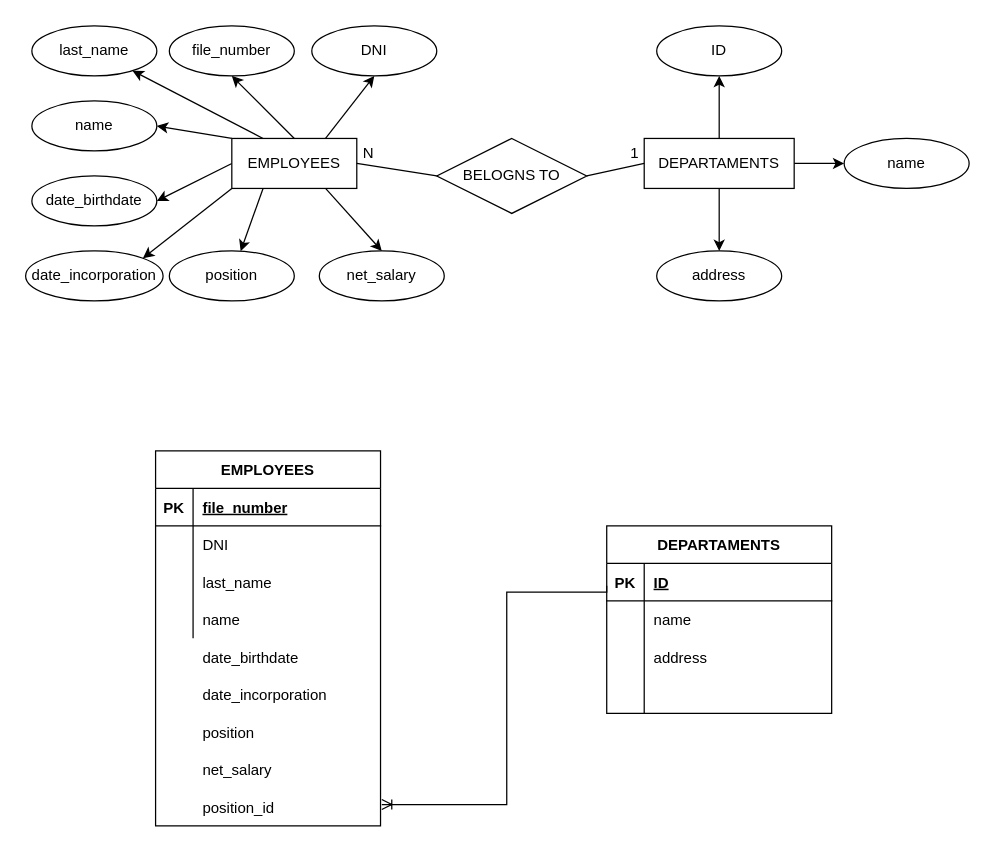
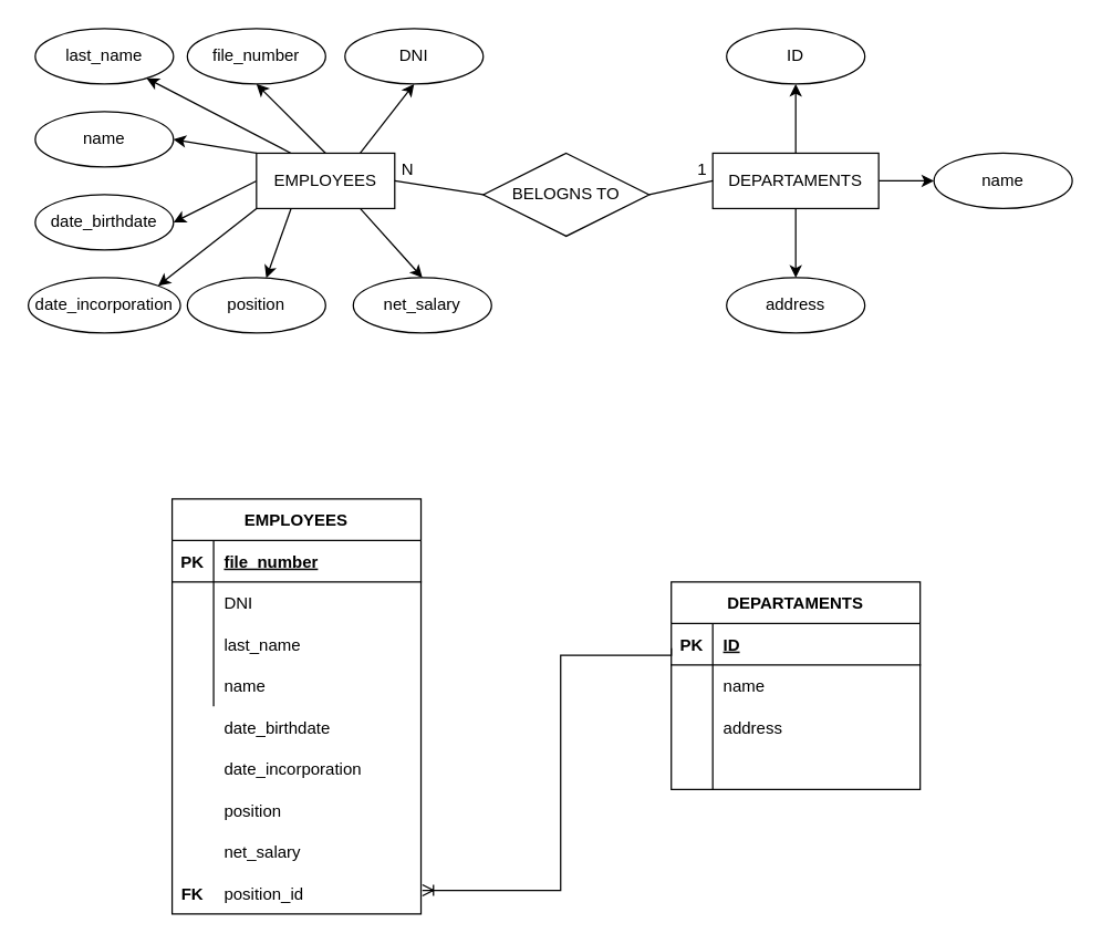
  <mxCell id="0" />
  <mxCell id="1" parent="0" />
  <mxCell id="2" style="rounded=0;orthogonalLoop=1;jettySize=auto;html=1;exitX=0.75;exitY=0;exitDx=0;exitDy=0;entryX=0.5;entryY=1;entryDx=0;entryDy=0;" edge="1" parent="1" source="10" target="16"><mxGeometry relative="1" as="geometry" /></mxCell>
  <mxCell id="3" style="edgeStyle=none;rounded=0;orthogonalLoop=1;jettySize=auto;html=1;exitX=0.5;exitY=0;exitDx=0;exitDy=0;entryX=0.5;entryY=1;entryDx=0;entryDy=0;" edge="1" parent="1" source="10" target="15"><mxGeometry relative="1" as="geometry" /></mxCell>
  <mxCell id="4" style="edgeStyle=none;rounded=0;orthogonalLoop=1;jettySize=auto;html=1;exitX=0.25;exitY=0;exitDx=0;exitDy=0;" edge="1" parent="1" source="10" target="17"><mxGeometry relative="1" as="geometry" /></mxCell>
  <mxCell id="5" style="edgeStyle=none;rounded=0;orthogonalLoop=1;jettySize=auto;html=1;exitX=0;exitY=0;exitDx=0;exitDy=0;entryX=1;entryY=0.5;entryDx=0;entryDy=0;" edge="1" parent="1" source="10" target="18"><mxGeometry relative="1" as="geometry" /></mxCell>
  <mxCell id="6" style="edgeStyle=none;rounded=0;orthogonalLoop=1;jettySize=auto;html=1;exitX=0;exitY=0.5;exitDx=0;exitDy=0;entryX=1;entryY=0.5;entryDx=0;entryDy=0;" edge="1" parent="1" source="10" target="19"><mxGeometry relative="1" as="geometry" /></mxCell>
  <mxCell id="7" style="edgeStyle=none;rounded=0;orthogonalLoop=1;jettySize=auto;html=1;exitX=0;exitY=1;exitDx=0;exitDy=0;entryX=1;entryY=0;entryDx=0;entryDy=0;" edge="1" parent="1" source="10" target="20"><mxGeometry relative="1" as="geometry" /></mxCell>
  <mxCell id="8" style="edgeStyle=none;rounded=0;orthogonalLoop=1;jettySize=auto;html=1;exitX=0.25;exitY=1;exitDx=0;exitDy=0;" edge="1" parent="1" source="10" target="21"><mxGeometry relative="1" as="geometry" /></mxCell>
  <mxCell id="9" style="edgeStyle=none;rounded=0;orthogonalLoop=1;jettySize=auto;html=1;exitX=0.75;exitY=1;exitDx=0;exitDy=0;entryX=0.5;entryY=0;entryDx=0;entryDy=0;" edge="1" parent="1" source="10" target="22"><mxGeometry relative="1" as="geometry" /></mxCell>
  <mxCell id="10" value="EMPLOYEES" style="whiteSpace=wrap;html=1;align=center;" parent="1" vertex="1"><mxGeometry x="185" y="110" width="100" height="40" as="geometry" /></mxCell>
  <mxCell id="11" style="edgeStyle=none;rounded=0;orthogonalLoop=1;jettySize=auto;html=1;exitX=0.5;exitY=0;exitDx=0;exitDy=0;entryX=0.5;entryY=1;entryDx=0;entryDy=0;" edge="1" parent="1" source="14" target="23"><mxGeometry relative="1" as="geometry" /></mxCell>
  <mxCell id="12" style="edgeStyle=none;rounded=0;orthogonalLoop=1;jettySize=auto;html=1;exitX=1;exitY=0.5;exitDx=0;exitDy=0;" edge="1" parent="1" source="14" target="24"><mxGeometry relative="1" as="geometry" /></mxCell>
  <mxCell id="13" style="edgeStyle=none;rounded=0;orthogonalLoop=1;jettySize=auto;html=1;exitX=0.5;exitY=1;exitDx=0;exitDy=0;entryX=0.5;entryY=0;entryDx=0;entryDy=0;" edge="1" parent="1" source="14" target="25"><mxGeometry relative="1" as="geometry" /></mxCell>
  <mxCell id="14" value="DEPARTAMENTS" style="whiteSpace=wrap;html=1;align=center;" vertex="1" parent="1"><mxGeometry x="515" y="110" width="120" height="40" as="geometry" /></mxCell>
  <mxCell id="15" value="file_number" style="ellipse;whiteSpace=wrap;html=1;align=center;" vertex="1" parent="1"><mxGeometry x="135" y="20" width="100" height="40" as="geometry" /></mxCell>
  <mxCell id="16" value="DNI" style="ellipse;whiteSpace=wrap;html=1;align=center;" vertex="1" parent="1"><mxGeometry x="249" y="20" width="100" height="40" as="geometry" /></mxCell>
  <mxCell id="17" value="last_name" style="ellipse;whiteSpace=wrap;html=1;align=center;" vertex="1" parent="1"><mxGeometry x="25" y="20" width="100" height="40" as="geometry" /></mxCell>
  <mxCell id="18" value="name" style="ellipse;whiteSpace=wrap;html=1;align=center;" vertex="1" parent="1"><mxGeometry x="25" y="80" width="100" height="40" as="geometry" /></mxCell>
  <mxCell id="19" value="date_birthdate" style="ellipse;whiteSpace=wrap;html=1;align=center;" vertex="1" parent="1"><mxGeometry x="25" y="140" width="100" height="40" as="geometry" /></mxCell>
  <mxCell id="20" value="date_incorporation" style="ellipse;whiteSpace=wrap;html=1;align=center;" vertex="1" parent="1"><mxGeometry x="20" y="200" width="110" height="40" as="geometry" /></mxCell>
  <mxCell id="21" value="position" style="ellipse;whiteSpace=wrap;html=1;align=center;" vertex="1" parent="1"><mxGeometry x="135" y="200" width="100" height="40" as="geometry" /></mxCell>
  <mxCell id="22" value="net_salary" style="ellipse;whiteSpace=wrap;html=1;align=center;" vertex="1" parent="1"><mxGeometry x="255" y="200" width="100" height="40" as="geometry" /></mxCell>
  <mxCell id="23" value="ID" style="ellipse;whiteSpace=wrap;html=1;align=center;" vertex="1" parent="1"><mxGeometry x="525" y="20" width="100" height="40" as="geometry" /></mxCell>
  <mxCell id="24" value="name" style="ellipse;whiteSpace=wrap;html=1;align=center;" vertex="1" parent="1"><mxGeometry x="675" y="110" width="100" height="40" as="geometry" /></mxCell>
  <mxCell id="25" value="address" style="ellipse;whiteSpace=wrap;html=1;align=center;" vertex="1" parent="1"><mxGeometry x="525" y="200" width="100" height="40" as="geometry" /></mxCell>
  <mxCell id="26" value="BELOGNS TO" style="shape=rhombus;perimeter=rhombusPerimeter;whiteSpace=wrap;html=1;align=center;" vertex="1" parent="1"><mxGeometry x="349" y="110" width="120" height="60" as="geometry" /></mxCell>
  <mxCell id="27" value="" style="endArrow=none;html=1;rounded=0;exitX=1;exitY=0.5;exitDx=0;exitDy=0;entryX=0;entryY=0.5;entryDx=0;entryDy=0;" edge="1" parent="1" source="26" target="14"><mxGeometry relative="1" as="geometry"><mxPoint x="265" y="90" as="sourcePoint" /><mxPoint x="425" y="90" as="targetPoint" /></mxGeometry></mxCell>
  <mxCell id="28" value="1" style="resizable=0;html=1;align=right;verticalAlign=bottom;" connectable="0" vertex="1" parent="27"><mxGeometry x="1" relative="1" as="geometry"><mxPoint x="-4" as="offset" /></mxGeometry></mxCell>
  <mxCell id="29" value="" style="endArrow=none;html=1;rounded=0;exitX=0;exitY=0.5;exitDx=0;exitDy=0;entryX=1;entryY=0.5;entryDx=0;entryDy=0;" edge="1" parent="1" source="26" target="10"><mxGeometry relative="1" as="geometry"><mxPoint x="265" y="90" as="sourcePoint" /><mxPoint x="425" y="90" as="targetPoint" /></mxGeometry></mxCell>
  <mxCell id="30" value="N" style="resizable=0;html=1;align=right;verticalAlign=bottom;" connectable="0" vertex="1" parent="29"><mxGeometry x="1" relative="1" as="geometry"><mxPoint x="14" as="offset" /></mxGeometry></mxCell>
  <mxCell id="31" value="EMPLOYEES" style="shape=table;startSize=30;container=1;collapsible=1;childLayout=tableLayout;fixedRows=1;rowLines=0;fontStyle=1;align=center;resizeLast=1;" vertex="1" parent="1"><mxGeometry x="124" y="360" width="180" height="300" as="geometry" /></mxCell>
  <mxCell id="32" value="" style="shape=tableRow;horizontal=0;startSize=0;swimlaneHead=0;swimlaneBody=0;fillColor=none;collapsible=0;dropTarget=0;points=[[0,0.5],[1,0.5]];portConstraint=eastwest;top=0;left=0;right=0;bottom=1;" vertex="1" parent="31"><mxGeometry y="30" width="180" height="30" as="geometry" /></mxCell>
  <mxCell id="33" value="PK" style="shape=partialRectangle;connectable=0;fillColor=none;top=0;left=0;bottom=0;right=0;fontStyle=1;overflow=hidden;" vertex="1" parent="32"><mxGeometry width="30.0" height="30" as="geometry"><mxRectangle width="30.0" height="30" as="alternateBounds" /></mxGeometry></mxCell>
  <mxCell id="34" value="file_number" style="shape=partialRectangle;connectable=0;fillColor=none;top=0;left=0;bottom=0;right=0;align=left;spacingLeft=6;fontStyle=5;overflow=hidden;" vertex="1" parent="32"><mxGeometry x="30.0" width="150.0" height="30" as="geometry"><mxRectangle width="150.0" height="30" as="alternateBounds" /></mxGeometry></mxCell>
  <mxCell id="35" value="" style="shape=tableRow;horizontal=0;startSize=0;swimlaneHead=0;swimlaneBody=0;fillColor=none;collapsible=0;dropTarget=0;points=[[0,0.5],[1,0.5]];portConstraint=eastwest;top=0;left=0;right=0;bottom=0;" vertex="1" parent="31"><mxGeometry y="60" width="180" height="30" as="geometry" /></mxCell>
  <mxCell id="36" value="" style="shape=partialRectangle;connectable=0;fillColor=none;top=0;left=0;bottom=0;right=0;editable=1;overflow=hidden;" vertex="1" parent="35"><mxGeometry width="30.0" height="30" as="geometry"><mxRectangle width="30.0" height="30" as="alternateBounds" /></mxGeometry></mxCell>
  <mxCell id="37" value="DNI" style="shape=partialRectangle;connectable=0;fillColor=none;top=0;left=0;bottom=0;right=0;align=left;spacingLeft=6;overflow=hidden;" vertex="1" parent="35"><mxGeometry x="30.0" width="150.0" height="30" as="geometry"><mxRectangle width="150.0" height="30" as="alternateBounds" /></mxGeometry></mxCell>
  <mxCell id="38" value="" style="shape=tableRow;horizontal=0;startSize=0;swimlaneHead=0;swimlaneBody=0;fillColor=none;collapsible=0;dropTarget=0;points=[[0,0.5],[1,0.5]];portConstraint=eastwest;top=0;left=0;right=0;bottom=0;" vertex="1" parent="31"><mxGeometry y="90" width="180" height="30" as="geometry" /></mxCell>
  <mxCell id="39" value="" style="shape=partialRectangle;connectable=0;fillColor=none;top=0;left=0;bottom=0;right=0;editable=1;overflow=hidden;" vertex="1" parent="38"><mxGeometry width="30.0" height="30" as="geometry"><mxRectangle width="30.0" height="30" as="alternateBounds" /></mxGeometry></mxCell>
  <mxCell id="40" value="last_name" style="shape=partialRectangle;connectable=0;fillColor=none;top=0;left=0;bottom=0;right=0;align=left;spacingLeft=6;overflow=hidden;" vertex="1" parent="38"><mxGeometry x="30.0" width="150.0" height="30" as="geometry"><mxRectangle width="150.0" height="30" as="alternateBounds" /></mxGeometry></mxCell>
  <mxCell id="41" value="" style="shape=tableRow;horizontal=0;startSize=0;swimlaneHead=0;swimlaneBody=0;fillColor=none;collapsible=0;dropTarget=0;points=[[0,0.5],[1,0.5]];portConstraint=eastwest;top=0;left=0;right=0;bottom=0;" vertex="1" parent="31"><mxGeometry y="120" width="180" height="30" as="geometry" /></mxCell>
  <mxCell id="42" value="" style="shape=partialRectangle;connectable=0;fillColor=none;top=0;left=0;bottom=0;right=0;editable=1;overflow=hidden;" vertex="1" parent="41"><mxGeometry width="30.0" height="30" as="geometry"><mxRectangle width="30.0" height="30" as="alternateBounds" /></mxGeometry></mxCell>
  <mxCell id="43" value="name" style="shape=partialRectangle;connectable=0;fillColor=none;top=0;left=0;bottom=0;right=0;align=left;spacingLeft=6;overflow=hidden;" vertex="1" parent="41"><mxGeometry x="30.0" width="150.0" height="30" as="geometry"><mxRectangle width="150.0" height="30" as="alternateBounds" /></mxGeometry></mxCell>
  <mxCell id="44" value="" style="shape=partialRectangle;connectable=0;fillColor=none;top=0;left=0;bottom=0;right=0;editable=1;overflow=hidden;" vertex="1" parent="1"><mxGeometry x="124" y="510" width="30" height="30" as="geometry"><mxRectangle width="30" height="30" as="alternateBounds" /></mxGeometry></mxCell>
  <mxCell id="45" value="date_birthdate" style="shape=partialRectangle;connectable=0;fillColor=none;top=0;left=0;bottom=0;right=0;align=left;spacingLeft=6;overflow=hidden;" vertex="1" parent="1"><mxGeometry x="154" y="510" width="150" height="30" as="geometry"><mxRectangle width="150" height="30" as="alternateBounds" /></mxGeometry></mxCell>
  <mxCell id="46" value="" style="shape=partialRectangle;connectable=0;fillColor=none;top=0;left=0;bottom=0;right=0;editable=1;overflow=hidden;" vertex="1" parent="1"><mxGeometry x="124" y="540" width="30" height="30" as="geometry"><mxRectangle width="30" height="30" as="alternateBounds" /></mxGeometry></mxCell>
  <mxCell id="47" value="date_incorporation" style="shape=partialRectangle;connectable=0;fillColor=none;top=0;left=0;bottom=0;right=0;align=left;spacingLeft=6;overflow=hidden;" vertex="1" parent="1"><mxGeometry x="154" y="540" width="150" height="30" as="geometry"><mxRectangle width="150" height="30" as="alternateBounds" /></mxGeometry></mxCell>
  <mxCell id="48" value="" style="shape=partialRectangle;connectable=0;fillColor=none;top=0;left=0;bottom=0;right=0;editable=1;overflow=hidden;" vertex="1" parent="1"><mxGeometry x="124" y="570" width="30" height="30" as="geometry"><mxRectangle width="30" height="30" as="alternateBounds" /></mxGeometry></mxCell>
  <mxCell id="49" value="position" style="shape=partialRectangle;connectable=0;fillColor=none;top=0;left=0;bottom=0;right=0;align=left;spacingLeft=6;overflow=hidden;" vertex="1" parent="1"><mxGeometry x="154" y="570" width="150" height="30" as="geometry"><mxRectangle width="150" height="30" as="alternateBounds" /></mxGeometry></mxCell>
  <mxCell id="50" value="" style="shape=partialRectangle;connectable=0;fillColor=none;top=0;left=0;bottom=0;right=0;editable=1;overflow=hidden;" vertex="1" parent="1"><mxGeometry x="124" y="600" width="30" height="30" as="geometry"><mxRectangle width="30" height="30" as="alternateBounds" /></mxGeometry></mxCell>
  <mxCell id="51" value="net_salary" style="shape=partialRectangle;connectable=0;fillColor=none;top=0;left=0;bottom=0;right=0;align=left;spacingLeft=6;overflow=hidden;" vertex="1" parent="1"><mxGeometry x="154" y="600" width="150" height="30" as="geometry"><mxRectangle width="150" height="30" as="alternateBounds" /></mxGeometry></mxCell>
  <mxCell id="52" value="position_id" style="shape=partialRectangle;connectable=0;fillColor=none;top=0;left=0;bottom=0;right=0;align=left;spacingLeft=6;overflow=hidden;" vertex="1" parent="1"><mxGeometry x="154" y="630" width="150" height="30" as="geometry"><mxRectangle width="150" height="30" as="alternateBounds" /></mxGeometry></mxCell>
+ <mxCell id="53" value="FK" style="shape=partialRectangle;connectable=0;fillColor=none;top=0;left=0;bottom=0;right=0;fontStyle=1;overflow=hidden;" vertex="1" parent="1"><mxGeometry x="124" y="630" width="30.0" height="30" as="geometry"><mxRectangle width="30.0" height="30" as="alternateBounds" /></mxGeometry></mxCell>
  <mxCell id="54" value="DEPARTAMENTS" style="shape=table;startSize=30;container=1;collapsible=1;childLayout=tableLayout;fixedRows=1;rowLines=0;fontStyle=1;align=center;resizeLast=1;" vertex="1" parent="1"><mxGeometry x="485" y="420" width="180" height="150" as="geometry"><mxRectangle x="410" y="690" width="140" height="30" as="alternateBounds" /></mxGeometry></mxCell>
  <mxCell id="55" value="" style="shape=tableRow;horizontal=0;startSize=0;swimlaneHead=0;swimlaneBody=0;fillColor=none;collapsible=0;dropTarget=0;points=[[0,0.5],[1,0.5]];portConstraint=eastwest;top=0;left=0;right=0;bottom=1;" vertex="1" parent="54"><mxGeometry y="30" width="180" height="30" as="geometry" /></mxCell>
  <mxCell id="56" value="PK" style="shape=partialRectangle;connectable=0;fillColor=none;top=0;left=0;bottom=0;right=0;fontStyle=1;overflow=hidden;" vertex="1" parent="55"><mxGeometry width="30" height="30" as="geometry"><mxRectangle width="30" height="30" as="alternateBounds" /></mxGeometry></mxCell>
  <mxCell id="57" value="ID" style="shape=partialRectangle;connectable=0;fillColor=none;top=0;left=0;bottom=0;right=0;align=left;spacingLeft=6;fontStyle=5;overflow=hidden;" vertex="1" parent="55"><mxGeometry x="30" width="150" height="30" as="geometry"><mxRectangle width="150" height="30" as="alternateBounds" /></mxGeometry></mxCell>
  <mxCell id="58" value="" style="shape=tableRow;horizontal=0;startSize=0;swimlaneHead=0;swimlaneBody=0;fillColor=none;collapsible=0;dropTarget=0;points=[[0,0.5],[1,0.5]];portConstraint=eastwest;top=0;left=0;right=0;bottom=0;" vertex="1" parent="54"><mxGeometry y="60" width="180" height="30" as="geometry" /></mxCell>
  <mxCell id="59" value="" style="shape=partialRectangle;connectable=0;fillColor=none;top=0;left=0;bottom=0;right=0;editable=1;overflow=hidden;" vertex="1" parent="58"><mxGeometry width="30" height="30" as="geometry"><mxRectangle width="30" height="30" as="alternateBounds" /></mxGeometry></mxCell>
  <mxCell id="60" value="name" style="shape=partialRectangle;connectable=0;fillColor=none;top=0;left=0;bottom=0;right=0;align=left;spacingLeft=6;overflow=hidden;" vertex="1" parent="58"><mxGeometry x="30" width="150" height="30" as="geometry"><mxRectangle width="150" height="30" as="alternateBounds" /></mxGeometry></mxCell>
  <mxCell id="61" value="" style="shape=tableRow;horizontal=0;startSize=0;swimlaneHead=0;swimlaneBody=0;fillColor=none;collapsible=0;dropTarget=0;points=[[0,0.5],[1,0.5]];portConstraint=eastwest;top=0;left=0;right=0;bottom=0;" vertex="1" parent="54"><mxGeometry y="90" width="180" height="30" as="geometry" /></mxCell>
  <mxCell id="62" value="" style="shape=partialRectangle;connectable=0;fillColor=none;top=0;left=0;bottom=0;right=0;editable=1;overflow=hidden;" vertex="1" parent="61"><mxGeometry width="30" height="30" as="geometry"><mxRectangle width="30" height="30" as="alternateBounds" /></mxGeometry></mxCell>
  <mxCell id="63" value="address" style="shape=partialRectangle;connectable=0;fillColor=none;top=0;left=0;bottom=0;right=0;align=left;spacingLeft=6;overflow=hidden;" vertex="1" parent="61"><mxGeometry x="30" width="150" height="30" as="geometry"><mxRectangle width="150" height="30" as="alternateBounds" /></mxGeometry></mxCell>
  <mxCell id="64" value="" style="shape=tableRow;horizontal=0;startSize=0;swimlaneHead=0;swimlaneBody=0;fillColor=none;collapsible=0;dropTarget=0;points=[[0,0.5],[1,0.5]];portConstraint=eastwest;top=0;left=0;right=0;bottom=0;" vertex="1" parent="54"><mxGeometry y="120" width="180" height="30" as="geometry" /></mxCell>
  <mxCell id="65" value="" style="shape=partialRectangle;connectable=0;fillColor=none;top=0;left=0;bottom=0;right=0;editable=1;overflow=hidden;" vertex="1" parent="64"><mxGeometry width="30" height="30" as="geometry"><mxRectangle width="30" height="30" as="alternateBounds" /></mxGeometry></mxCell>
  <mxCell id="66" value="" style="shape=partialRectangle;connectable=0;fillColor=none;top=0;left=0;bottom=0;right=0;align=left;spacingLeft=6;overflow=hidden;" vertex="1" parent="64"><mxGeometry x="30" width="150" height="30" as="geometry"><mxRectangle width="150" height="30" as="alternateBounds" /></mxGeometry></mxCell>
  <mxCell id="67" value="" style="edgeStyle=orthogonalEdgeStyle;fontSize=12;html=1;endArrow=ERoneToMany;rounded=0;exitX=0;exitY=0.5;exitDx=0;exitDy=0;" edge="1" parent="1"><mxGeometry width="100" height="100" relative="1" as="geometry"><mxPoint x="485" y="468" as="sourcePoint" /><mxPoint x="305" y="643" as="targetPoint" /><Array as="points"><mxPoint x="485" y="473" /><mxPoint x="405" y="473" /><mxPoint x="405" y="643" /></Array></mxGeometry></mxCell>
